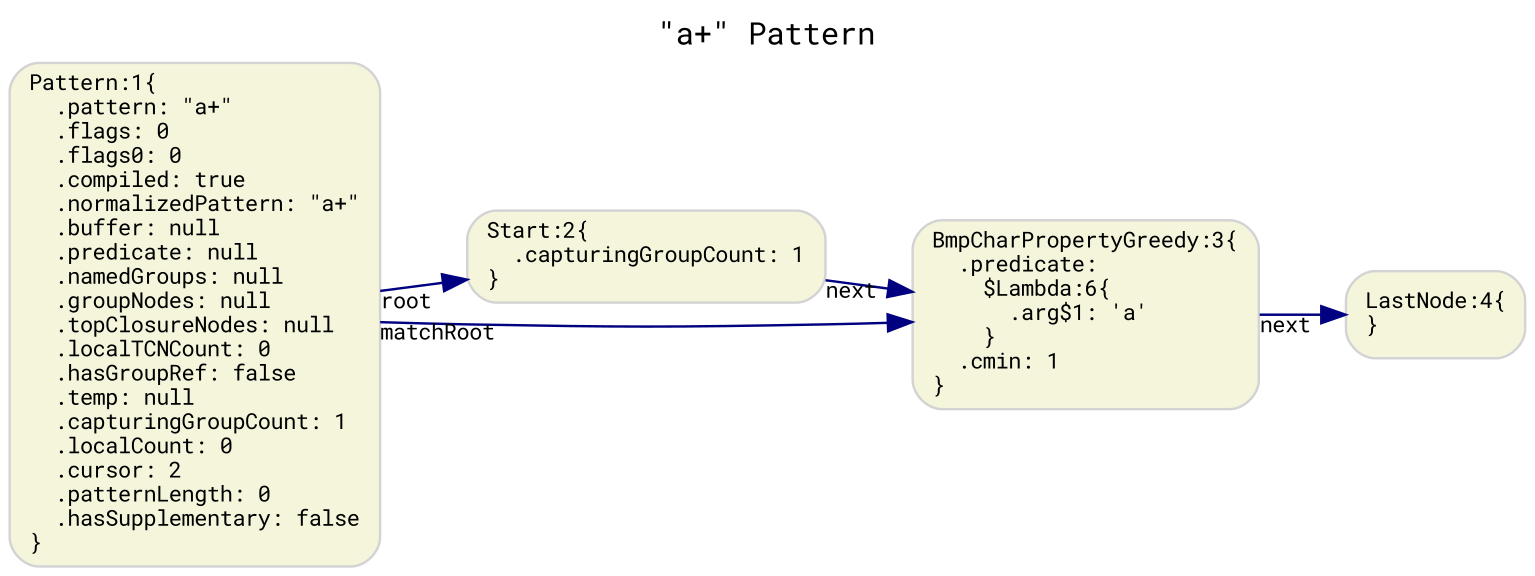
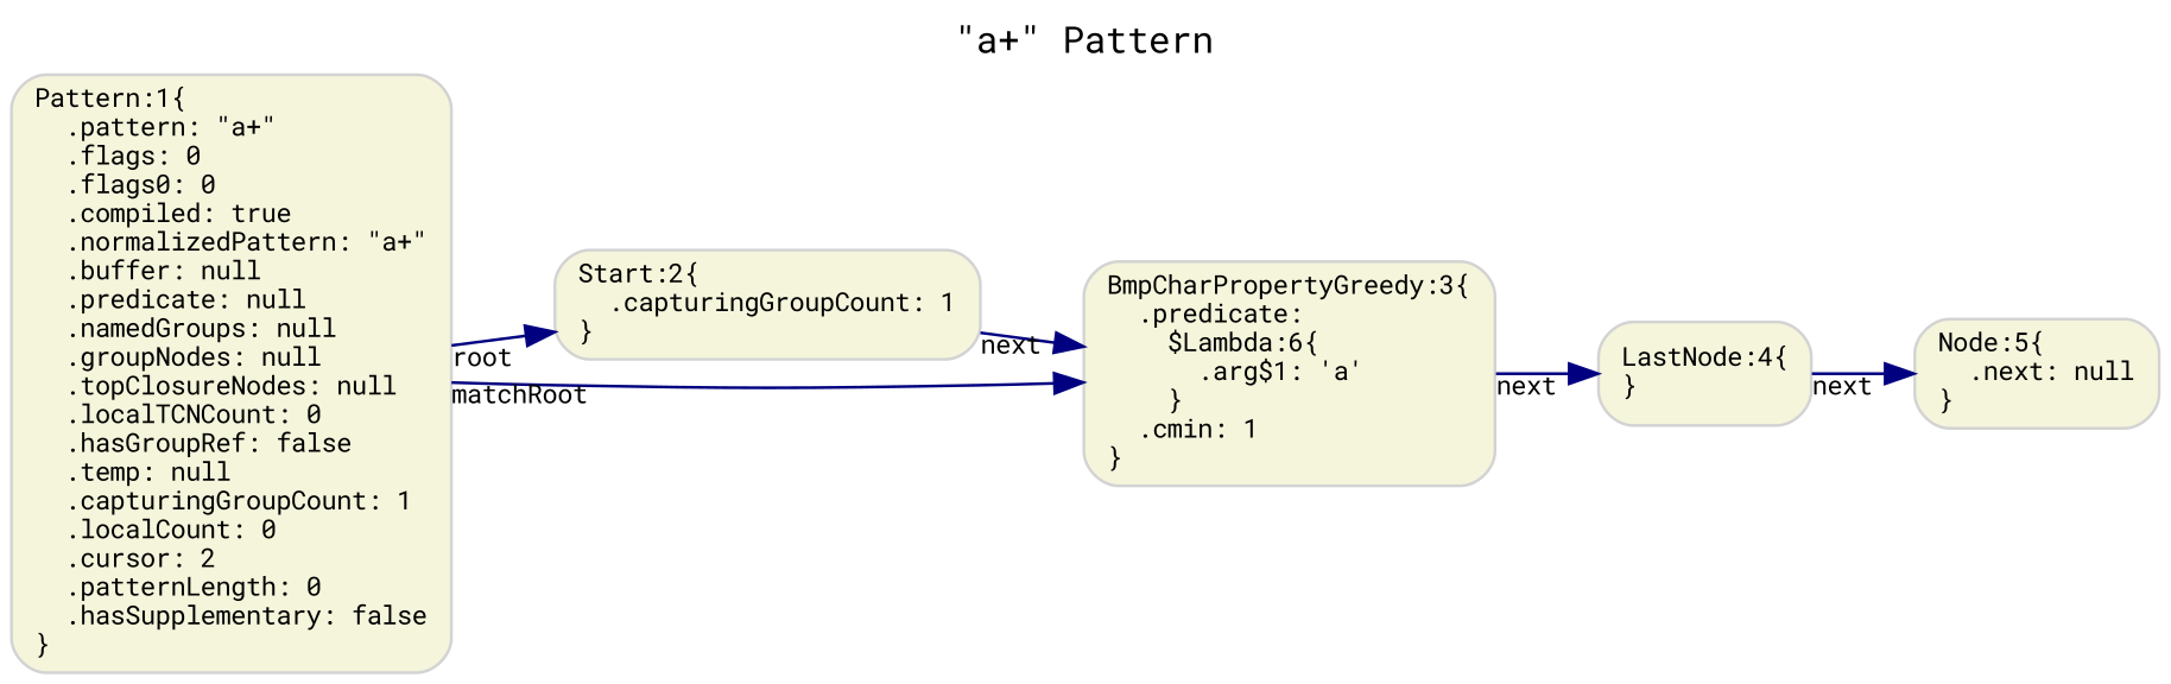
  digraph {
    fontname="Roboto Mono"
    fontsize=13
    label="\"a+\" Pattern\l"
    labelloc=t
    rankdir=LR
    node [color=LightGray fillcolor=Beige fontname="Roboto Mono" fontsize=9 shape=box style="rounded,filled"]
    edge [color=Navy fontname="Roboto Mono" fontsize=9 taillabel=next]
    n1 [label="Pattern:1\{\l  .pattern: \"a+\"\l  .flags: 0\l  .flags0: 0\l  .compiled: true\l  .normalizedPattern: \"a+\"\l  .buffer: null\l  .predicate: null\l  .namedGroups: null\l  .groupNodes: null\l  .topClosureNodes: null\l  .localTCNCount: 0\l  .hasGroupRef: false\l  .temp: null\l  .capturingGroupCount: 1\l  .localCount: 0\l  .cursor: 2\l  .patternLength: 0\l  .hasSupplementary: false\l\}\l"]
    n2 [label="Start:2\{\l  .capturingGroupCount: 1\l\}\l"]
    n3 [label="BmpCharPropertyGreedy:3\{\l  .predicate:\l    $Lambda:6\{\l      .arg$1: 'a'\l    \}\l  .cmin: 1\l\}\l"]
    n4 [label="LastNode:4\{\l\}\l"]
+   n5 [label="Node:5\{\l  .next: null\l\}\l"]
    n1 -> n2 [taillabel=root]
    n1 -> n3 [taillabel=matchRoot]
    n2 -> n3
    n3 -> n4
+   n4 -> n5
  }
